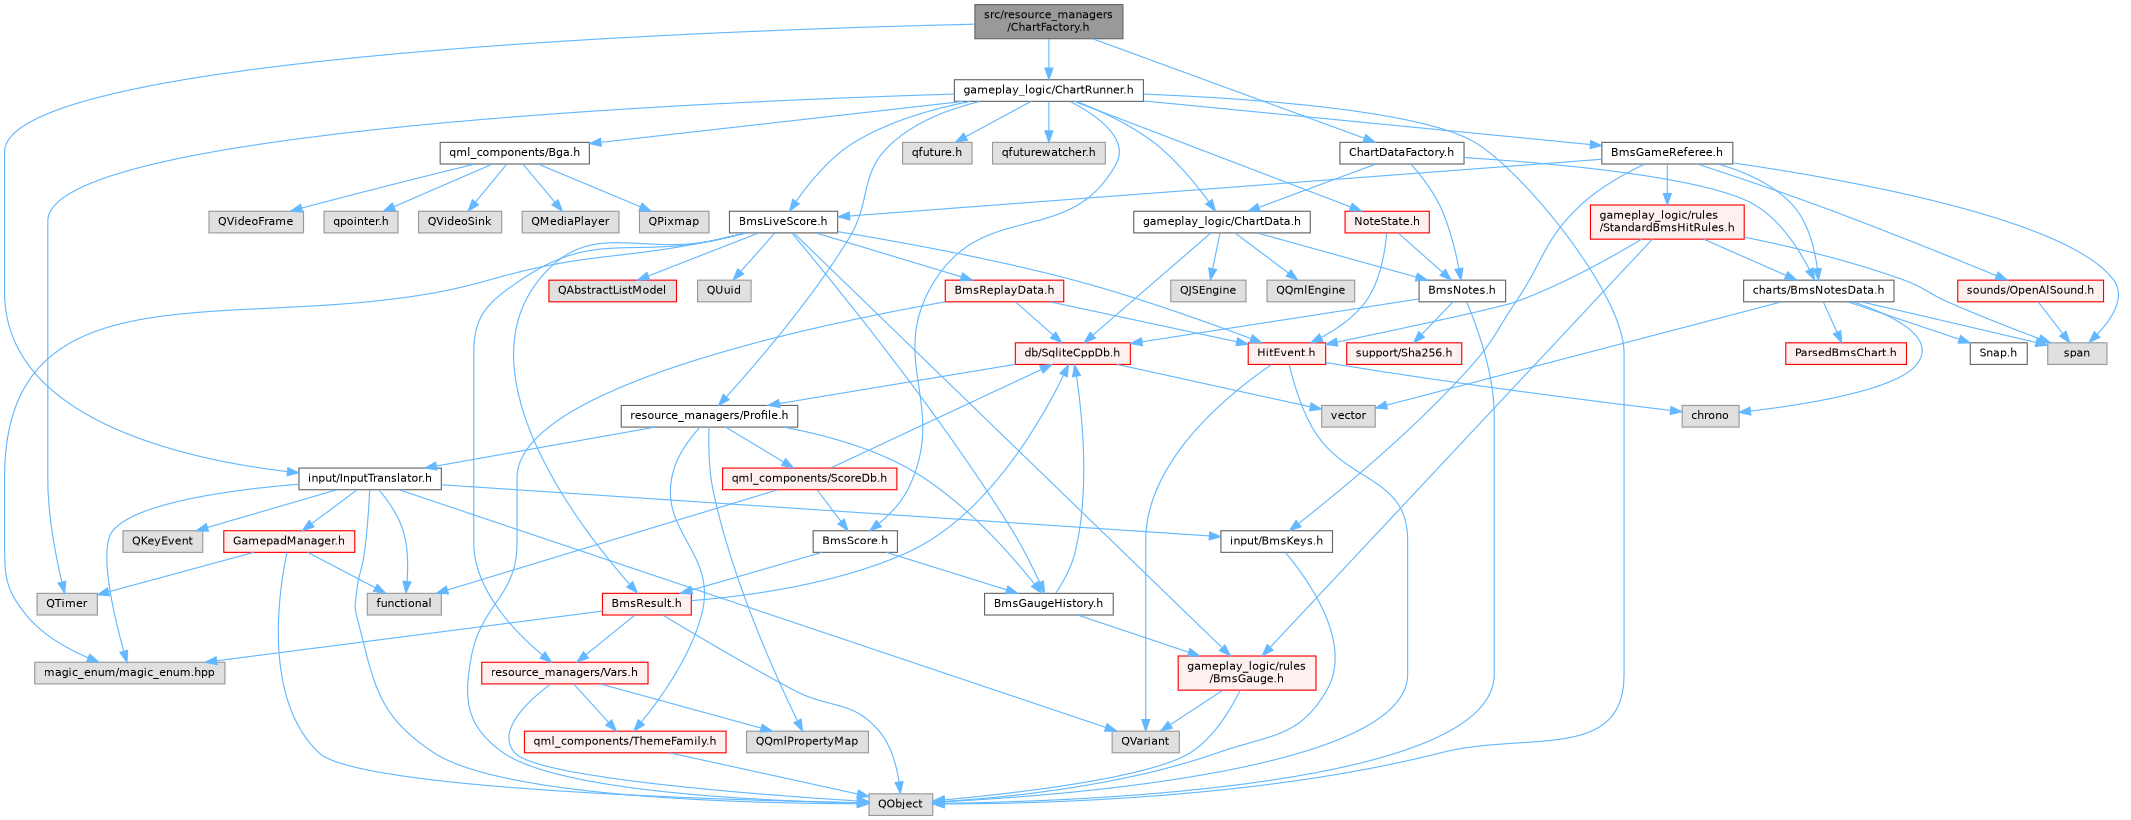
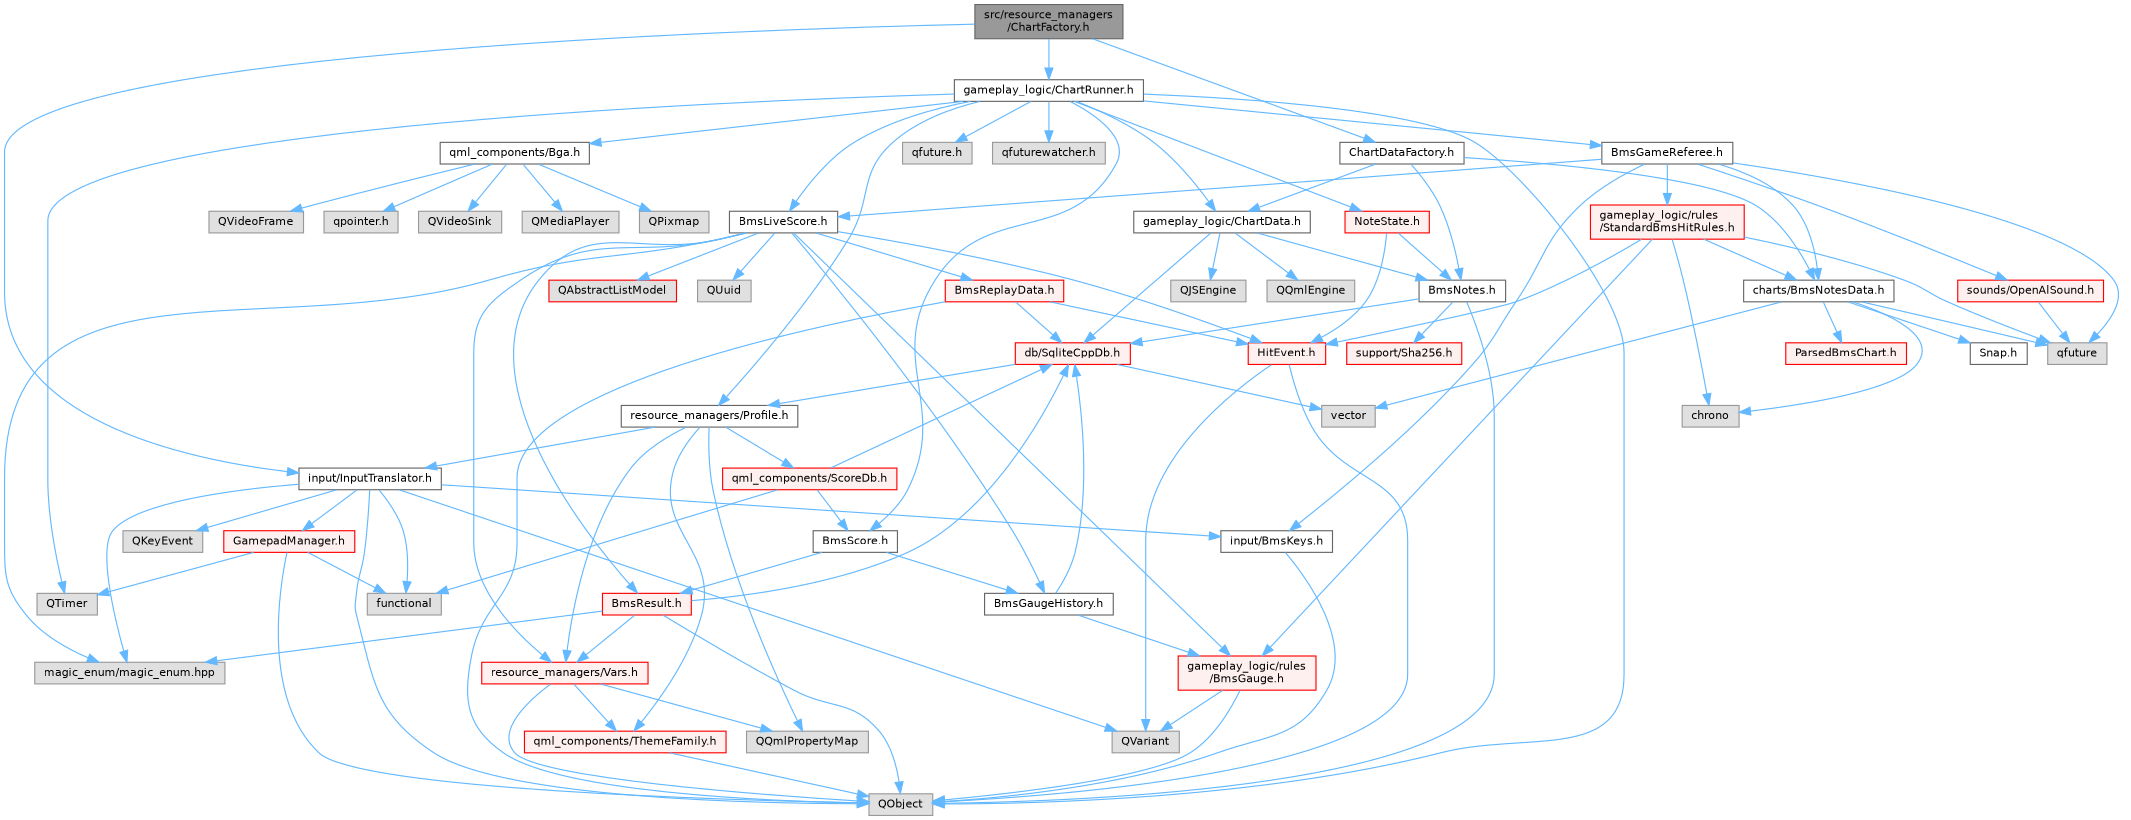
  digraph {
    node [color=grey60 fillcolor="#E0E0E0" fontname=Helvetica fontsize=10 shape=box style=filled]
    edge [color=steelblue1 fontname=Helvetica fontsize=10 labelfontname=Helvetica labelfontsize=10 style=solid]
    n1 [color=gray40 fillcolor=grey60 fontcolor=black height=0.2 label="src/resource_managers\l/ChartFactory.h" width=0.4]
    n2 [color=grey40 fillcolor=white height=0.2 label="ChartDataFactory.h" width=0.4]
    n3 [color=grey40 fillcolor=white height=0.2 label="gameplay_logic/ChartRunner.h" width=0.4]
    n4 [color=grey40 fillcolor=white height=0.2 label="input/InputTranslator.h" width=0.4]
    n5 [color=grey40 fillcolor=white height=0.2 label="gameplay_logic/ChartData.h" width=0.4]
    n6 [color=grey40 fillcolor=white height=0.2 label="BmsNotes.h" width=0.4]
    n7 [color=grey40 fillcolor=white height=0.2 label="charts/BmsNotesData.h" width=0.4]
    n8 [height=0.2 label=QObject width=0.4]
    n9 [color=grey40 fillcolor=white height=0.2 label="BmsGameReferee.h" width=0.4]
    n10 [color=grey40 fillcolor=white height=0.2 label="BmsLiveScore.h" width=0.4]
    n11 [color=grey40 fillcolor=white height=0.2 label="BmsScore.h" width=0.4]
    n12 [color=grey40 fillcolor=white height=0.2 label="resource_managers/Profile.h" width=0.4]
    n13 [height=0.2 label=QTimer width=0.4]
    n14 [color=grey40 fillcolor=white height=0.2 label="qml_components/Bga.h" width=0.4]
    n15 [color=red fillcolor="#FFF0F0" height=0.2 label="NoteState.h" width=0.4]
    n16 [height=0.2 label="qfuture.h" width=0.4]
    n17 [height=0.2 label="qfuturewatcher.h" width=0.4]
    n18 [color=grey40 fillcolor=white height=0.2 label="input/BmsKeys.h" width=0.4]
    n19 [height=0.2 label="magic_enum/magic_enum.hpp" width=0.4]
    n20 [height=0.2 label=QVariant width=0.4]
    n21 [color=red fillcolor="#FFF0F0" height=0.2 label="GamepadManager.h" width=0.4]
    n22 [height=0.2 label=functional width=0.4]
    n23 [height=0.2 label=QKeyEvent width=0.4]
    n24 [height=0.2 label=QQmlEngine width=0.4]
    n25 [height=0.2 label=QJSEngine width=0.4]
    n26 [color=red fillcolor="#FFF0F0" height=0.2 label="db/SqliteCppDb.h" width=0.4]
    n27 [color=red fillcolor="#FFF0F0" height=0.2 label="support/Sha256.h" width=0.4]
    n28 [height=0.2 label=vector width=0.4]
    n29 [height=0.2 label=chrono width=0.4]
    n30 [color=grey40 fillcolor=white height=0.2 label="Snap.h" width=0.4]
    n31 [color=red fillcolor="#FFF0F0" height=0.2 label="ParsedBmsChart.h" width=0.4]
-   n32 [height=0.2 label=span width=0.4]
+   n32 [height=0.2 label=qfuture width=0.4]
    n33 [color=red fillcolor="#FFF0F0" height=0.2 label="gameplay_logic/rules\l/StandardBmsHitRules.h" width=0.4]
    n34 [color=red fillcolor="#FFF0F0" height=0.2 label="sounds/OpenAlSound.h" width=0.4]
    n35 [color=red fillcolor="#FFF0F0" height=0.2 label="gameplay_logic/rules\l/BmsGauge.h" width=0.4]
    n36 [color=red fillcolor="#FFF0F0" height=0.2 label="HitEvent.h" width=0.4]
    n37 [color=red fillcolor="#FFF0F0" height=0.2 label="BmsResult.h" width=0.4]
    n38 [color=red fillcolor="#FFF0F0" height=0.2 label="resource_managers/Vars.h" width=0.4]
    n39 [color=grey40 fillcolor=white height=0.2 label="BmsGaugeHistory.h" width=0.4]
    n40 [color=red fillcolor="#FFF0F0" height=0.2 label="BmsReplayData.h" width=0.4]
    n41 [color=red height=0.2 label=QAbstractListModel width=0.4]
    n42 [height=0.2 label=QUuid width=0.4]
    n43 [color=red fillcolor="#FFF0F0" height=0.2 label="qml_components/ThemeFamily.h" width=0.4]
    n44 [height=0.2 label=QQmlPropertyMap width=0.4]
    n45 [color=red fillcolor="#FFF0F0" height=0.2 label="qml_components/ScoreDb.h" width=0.4]
    n46 [height=0.2 label=QVideoSink width=0.4]
    n47 [height=0.2 label=QMediaPlayer width=0.4]
    n48 [height=0.2 label=QPixmap width=0.4]
    n49 [height=0.2 label=QVideoFrame width=0.4]
    n50 [height=0.2 label="qpointer.h" width=0.4]
    n1 -> n2
    n1 -> n3
    n1 -> n4
    n2 -> n5
    n2 -> n6
    n2 -> n7
    n3 -> n5
    n3 -> n8
    n3 -> n9
    n3 -> n10
    n3 -> n11
    n3 -> n12
    n3 -> n13
    n3 -> n14
    n3 -> n15
    n3 -> n16
    n3 -> n17
    n4 -> n8
    n4 -> n18
    n4 -> n19
    n4 -> n20
    n4 -> n21
    n4 -> n22
    n4 -> n23
    n5 -> n6
    n5 -> n24
    n5 -> n25
    n5 -> n26
    n6 -> n8
    n6 -> n26
    n6 -> n27
    n7 -> n28
    n7 -> n29
    n7 -> n30
    n7 -> n31
    n7 -> n32
    n9 -> n7
    n9 -> n10
    n9 -> n18
    n9 -> n32
    n9 -> n33
    n9 -> n34
    n10 -> n19
    n10 -> n35
    n10 -> n36
    n10 -> n37
    n10 -> n38
    n10 -> n39
    n10 -> n40
    n10 -> n41
    n10 -> n42
    n11 -> n37
    n11 -> n39
    n12 -> n4
-   n12 -> n39
+   n12 -> n38
    n12 -> n43
    n12 -> n44
    n12 -> n45
    n14 -> n46
    n14 -> n47
    n14 -> n48
    n14 -> n49
    n14 -> n50
    n15 -> n6
    n15 -> n36
    n18 -> n8
    n21 -> n8
    n21 -> n13
    n21 -> n22
    n26 -> n12
    n26 -> n28
    n33 -> n7
-   n36 -> n29
+   n33 -> n29
    n33 -> n32
    n33 -> n35
    n33 -> n36
    n34 -> n32
    n35 -> n8
    n35 -> n20
    n36 -> n8
    n36 -> n20
    n37 -> n8
    n37 -> n19
    n37 -> n26
    n37 -> n38
    n38 -> n8
    n38 -> n43
    n38 -> n44
    n39 -> n26
    n39 -> n35
    n40 -> n8
    n40 -> n26
    n40 -> n36
    n43 -> n8
    n45 -> n11
    n45 -> n22
    n45 -> n26
  }
